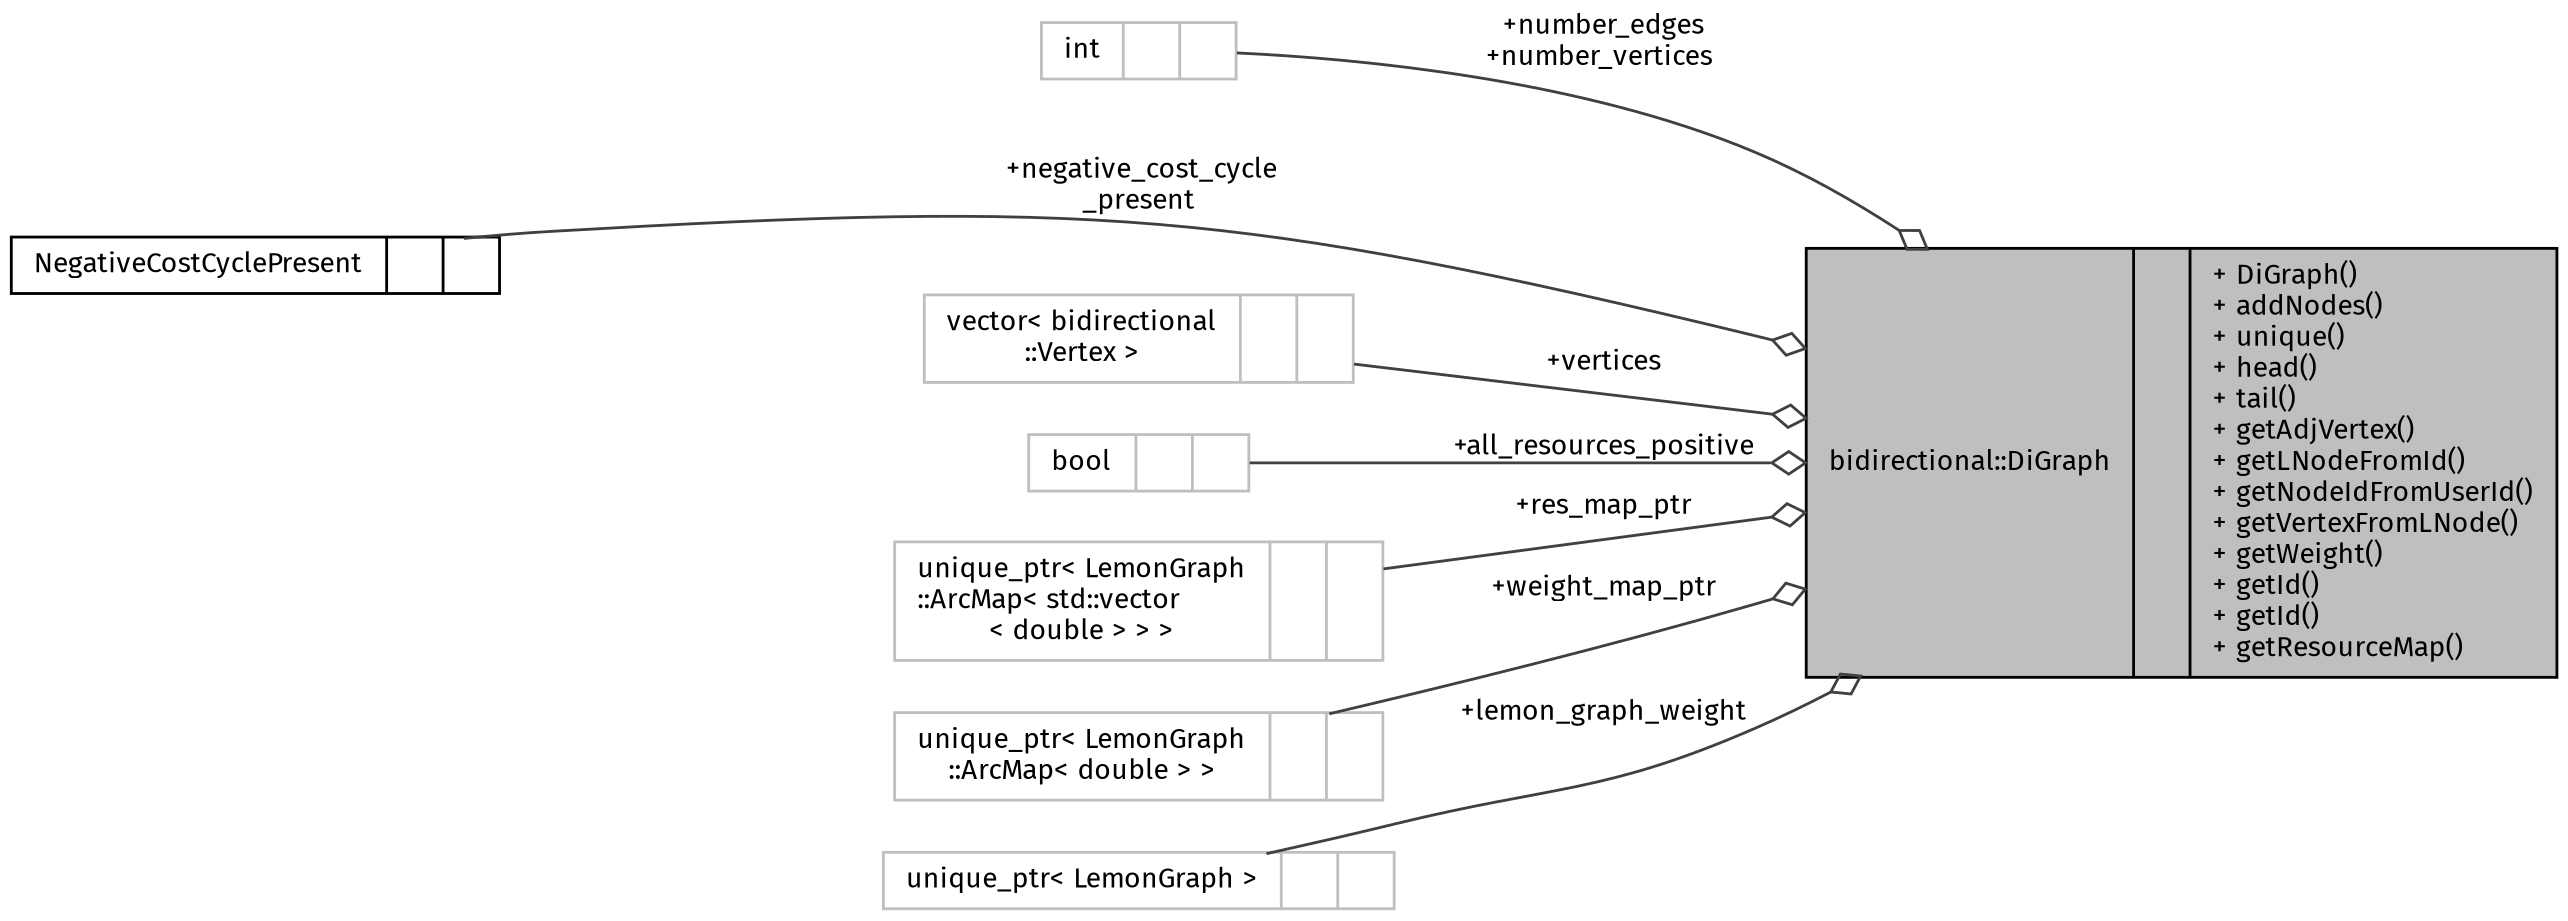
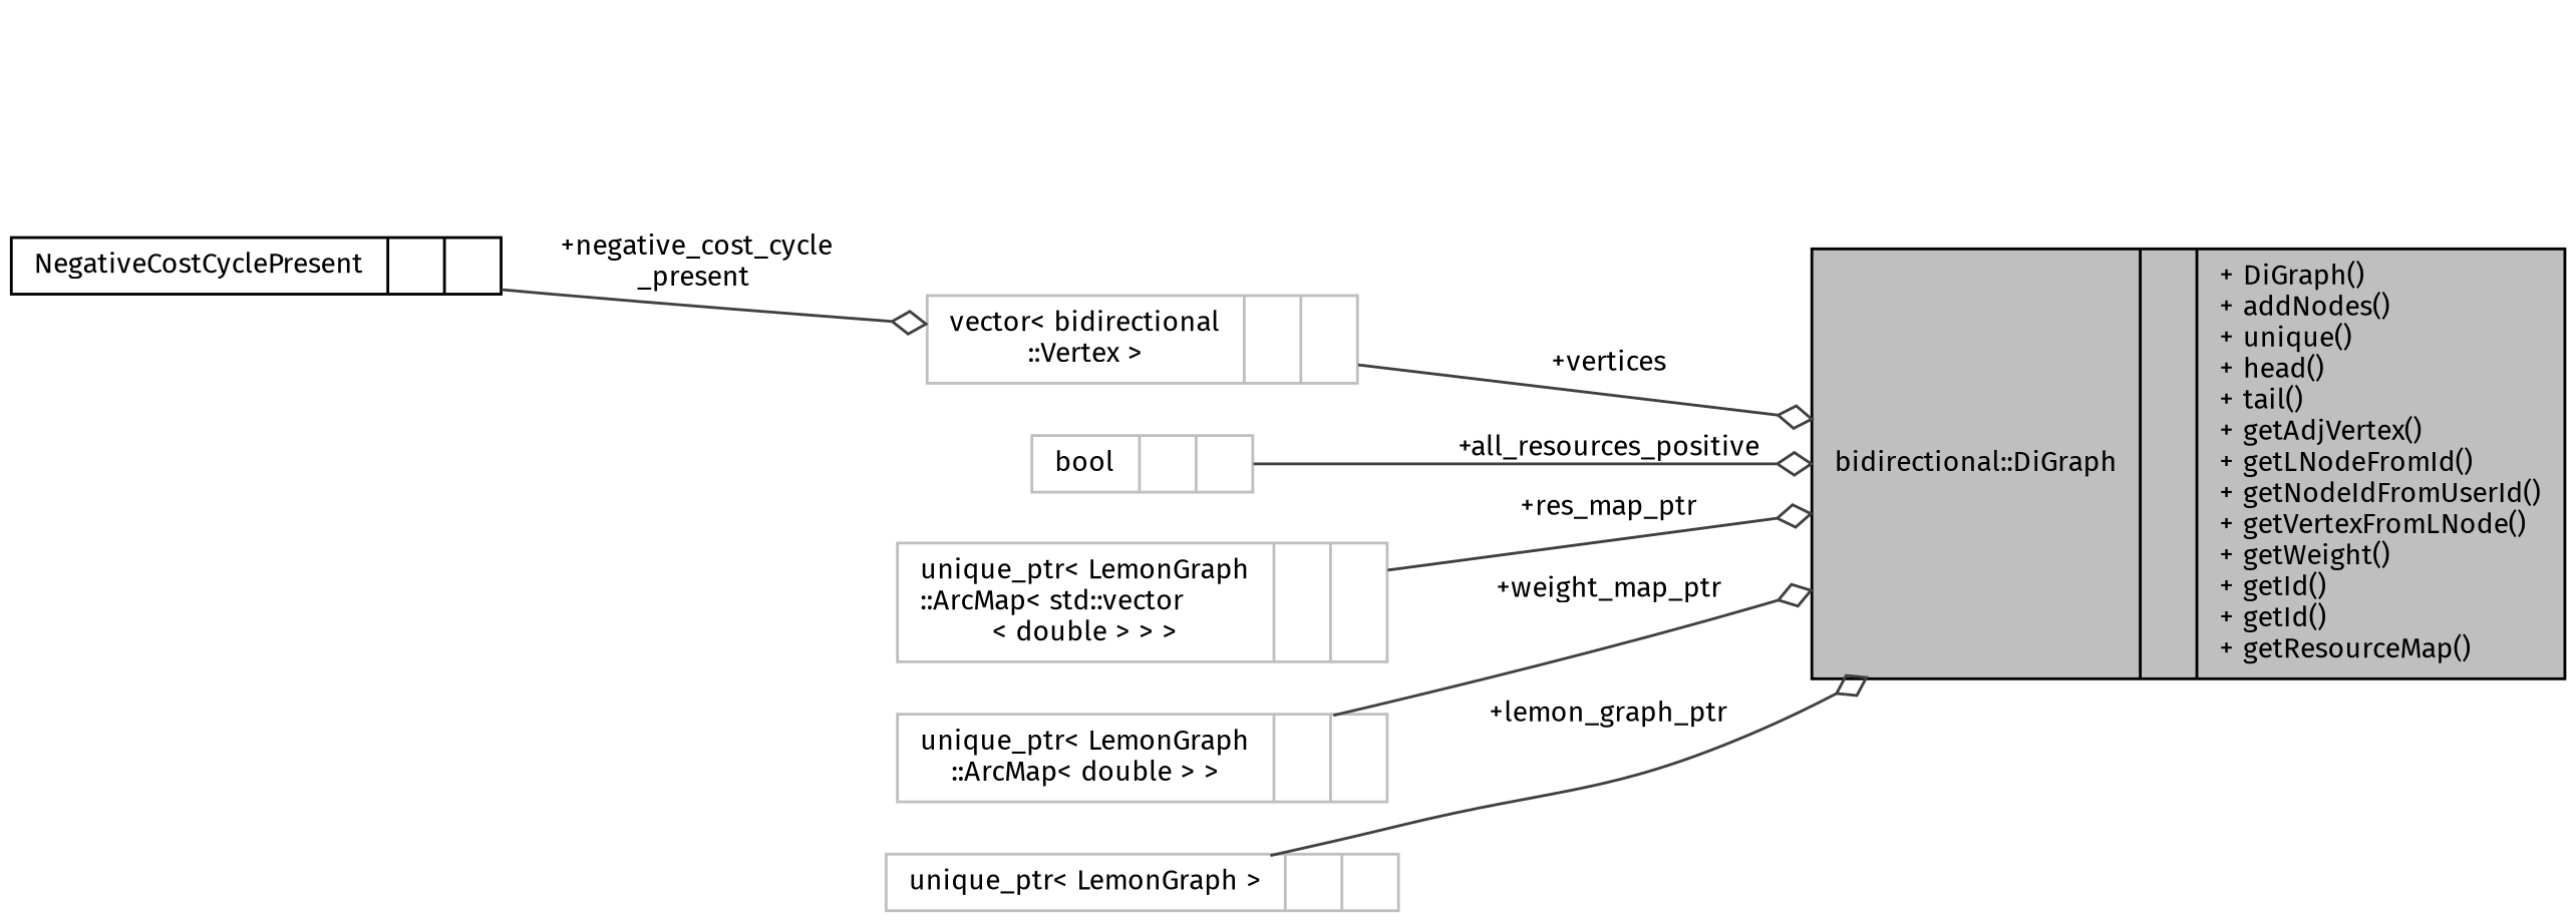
  digraph {
    fontname="Fira Sans"
    rankdir=LR
    node [color=grey75 fontname="Fira Sans" fontsize=10 shape=record]
    edge [arrowhead=odiamond color=grey25 fontname="Fira Sans" fontsize=10 labelfontname=Helvetica labelfontsize=10 style=solid]
    n1 [color=black fillcolor=grey75 fontcolor=black height=0.2 label="{bidirectional::DiGraph\n||+ DiGraph()\l+ addNodes()\l+ unique()\l+ head()\l+ tail()\l+ getAdjVertex()\l+ getLNodeFromId()\l+ getNodeIdFromUserId()\l+ getVertexFromLNode()\l+ getWeight()\l+ getId()\l+ getId()\l+ getResourceMap()\l}" style=filled width=0.4]
-   n2 [height=0.2 label="{int\n||}" width=0.4]
    n3 [height=0.2 label="{vector\< bidirectional\l::Vertex \>\n||}" width=0.4]
    n4 [height=0.2 label="{bool\n||}" width=0.4]
    n5 [height=0.2 label="{unique_ptr\< LemonGraph\l::ArcMap\< std::vector\l\< double \> \> \>\n||}" width=0.4]
    n6 [color=black height=0.2 label="{NegativeCostCyclePresent\n||}" width=0.4]
    n7 [height=0.2 label="{unique_ptr\< LemonGraph\l::ArcMap\< double \> \>\n||}" width=0.4]
    n8 [height=0.2 label="{unique_ptr\< LemonGraph \>\n||}" width=0.4]
-   n2 -> n1 [label=" +number_edges\n+number_vertices"]
    n3 -> n1 [label=" +vertices"]
    n4 -> n1 [label=" +all_resources_positive"]
    n5 -> n1 [label=" +res_map_ptr"]
-   n6 -> n1 [label=" +negative_cost_cycle\l_present"]
+   n6 -> n3 [label=" +negative_cost_cycle\l_present"]
    n7 -> n1 [label=" +weight_map_ptr"]
-   n8 -> n1 [label=" +lemon_graph_weight"]
+   n8 -> n1 [label=" +lemon_graph_ptr"]
  }
